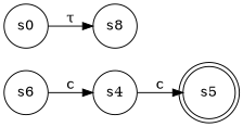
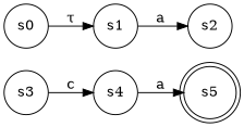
  digraph {
    rankdir=LR
    node [shape=circle]
    s5 [shape=doublecircle]
    s0
-   s1 [label=s8]
-   s3 [label=s6]
+   s1
+   s2
+   s3
    s4
    s0 -> s1 [label="τ"]
+   s1 -> s2 [label=a]
    s3 -> s4 [label=c]
-   s4 -> s5 [label=c]
+   s4 -> s5 [label=a]
  }
